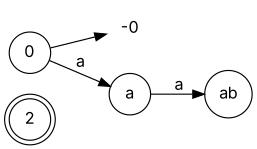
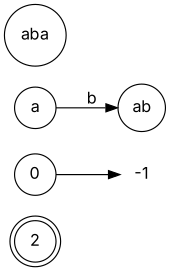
  digraph {
    fontname=Inter
    rankdir=LR
    node [fontname=Inter shape=circle]
    edge [fontname=Inter]
    n1 [label=2 shape=doublecircle]
-   -1 [color=white label=-0]
+   -1 [color=white]
    0
    n4 [label=a]
    n5 [label=ab]
+   n6 [label=aba]
    0 -> -1
-   0 -> n4 [label=a]
-   n4 -> n5 [label=a]
+   n4 -> n5 [label=b]
  }
